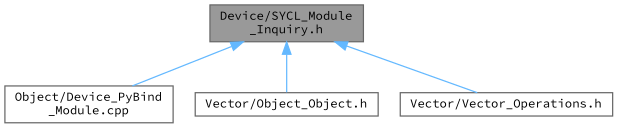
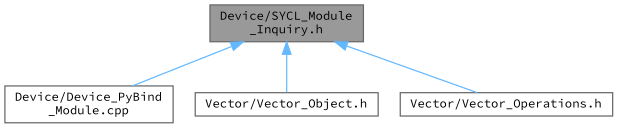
  digraph {
    fontname="Source Code Pro"
    node [color=grey40 fillcolor=white fontname="Source Code Pro" fontsize=10 shape=box style=filled]
    edge [color=steelblue1 dir=back fontname="Source Code Pro" fontsize=10 labelfontname=Helvetica labelfontsize=10 style=solid]
    n1 [color=gray40 fillcolor=grey60 fontcolor=black height=0.2 label="Device/SYCL_Module\l_Inquiry.h" width=0.4]
-   n2 [height=0.2 label="Object/Device_PyBind\l_Module.cpp" width=0.4]
-   n3 [height=0.2 label="Vector/Object_Object.h" width=0.4]
+   n2 [height=0.2 label="Device/Device_PyBind\l_Module.cpp" width=0.4]
+   n3 [height=0.2 label="Vector/Vector_Object.h" width=0.4]
    n4 [height=0.2 label="Vector/Vector_Operations.h" width=0.4]
    n1 -> n2
    n1 -> n3
    n1 -> n4
  }
